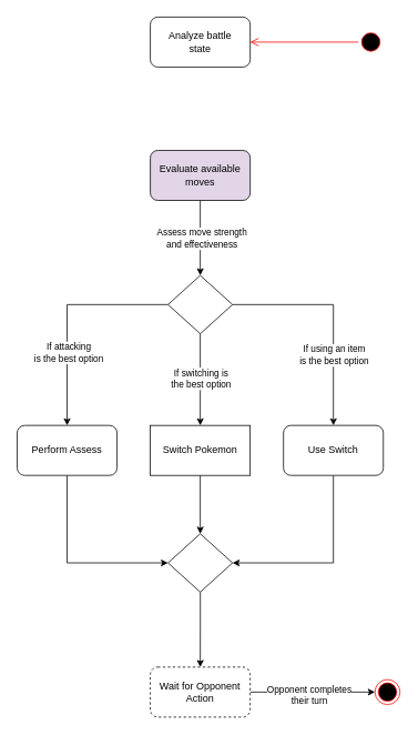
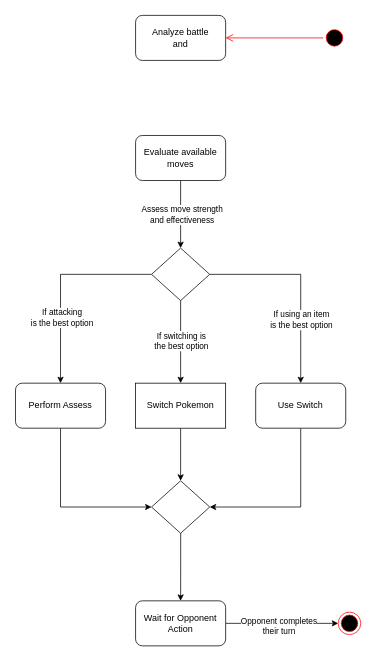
  <mxCell id="0" />
  <mxCell id="1" parent="0" />
  <mxCell id="2" value="" style="ellipse;html=1;shape=startState;fillColor=#000000;strokeColor=#ff0000;" parent="1" vertex="1"><mxGeometry x="430" y="35" width="30" height="30" as="geometry" /></mxCell>
  <mxCell id="3" value="" style="edgeStyle=orthogonalEdgeStyle;html=1;verticalAlign=bottom;endArrow=open;endSize=8;strokeColor=#ff0000;rounded=0;entryX=1;entryY=0.5;entryDx=0;entryDy=0;" parent="1" source="2" edge="1" target="4"><mxGeometry relative="1" as="geometry"><mxPoint x="235" y="20" as="targetPoint" /></mxGeometry></mxCell>
- <mxCell id="4" value="Analyze battle&lt;div&gt;state&lt;/div&gt;" style="rounded=1;whiteSpace=wrap;html=1;" parent="1" vertex="1"><mxGeometry x="180" y="20" width="120" height="60" as="geometry" /></mxCell>
+ <mxCell id="4" value="Analyze battle&lt;div&gt;and&lt;/div&gt;" style="rounded=1;whiteSpace=wrap;html=1;" parent="1" vertex="1"><mxGeometry x="180" y="20" width="120" height="60" as="geometry" /></mxCell>
  <mxCell id="5" style="edgeStyle=orthogonalEdgeStyle;rounded=0;orthogonalLoop=1;jettySize=auto;html=1;entryX=0.5;entryY=0;entryDx=0;entryDy=0;" parent="1" source="7" edge="1"><mxGeometry relative="1" as="geometry"><mxPoint x="240" y="330" as="targetPoint" /></mxGeometry></mxCell>
  <mxCell id="6" value="Assess move strength&lt;div&gt;and effectiveness&lt;/div&gt;" style="edgeLabel;html=1;align=center;verticalAlign=middle;resizable=0;points=[];" parent="5" vertex="1" connectable="0"><mxGeometry x="0.007" y="1" relative="1" as="geometry"><mxPoint as="offset" /></mxGeometry></mxCell>
- <mxCell id="7" value="Evaluate available&lt;div&gt;moves&lt;/div&gt;" style="rounded=1;whiteSpace=wrap;html=1;fillColor=#e1d5e7;" parent="1" vertex="1"><mxGeometry x="180" y="180" width="120" height="60" as="geometry" /></mxCell>
+ <mxCell id="7" value="Evaluate available&lt;div&gt;moves&lt;/div&gt;" style="rounded=1;whiteSpace=wrap;html=1;" parent="1" vertex="1"><mxGeometry x="180" y="180" width="120" height="60" as="geometry" /></mxCell>
  <mxCell id="8" style="edgeStyle=orthogonalEdgeStyle;rounded=0;orthogonalLoop=1;jettySize=auto;html=1;entryX=0.5;entryY=0;entryDx=0;entryDy=0;exitX=0;exitY=0.5;exitDx=0;exitDy=0;" parent="1" source="24" target="15" edge="1"><mxGeometry relative="1" as="geometry"><mxPoint x="172.5" y="370" as="sourcePoint" /></mxGeometry></mxCell>
  <mxCell id="9" value="If attacking&lt;div&gt;is the best option&lt;/div&gt;" style="edgeLabel;html=1;align=center;verticalAlign=middle;resizable=0;points=[];" parent="8" vertex="1" connectable="0"><mxGeometry x="0.341" y="1" relative="1" as="geometry"><mxPoint as="offset" /></mxGeometry></mxCell>
  <mxCell id="10" style="edgeStyle=orthogonalEdgeStyle;rounded=0;orthogonalLoop=1;jettySize=auto;html=1;entryX=0.5;entryY=0;entryDx=0;entryDy=0;exitX=0.5;exitY=1;exitDx=0;exitDy=0;" parent="1" source="24" target="17" edge="1"><mxGeometry relative="1" as="geometry"><mxPoint x="240" y="410" as="sourcePoint" /></mxGeometry></mxCell>
  <mxCell id="11" value="If switching is&lt;br&gt;the best option" style="edgeLabel;html=1;align=center;verticalAlign=middle;resizable=0;points=[];" parent="10" vertex="1" connectable="0"><mxGeometry x="-0.033" y="4" relative="1" as="geometry"><mxPoint x="-4" as="offset" /></mxGeometry></mxCell>
  <mxCell id="12" style="edgeStyle=orthogonalEdgeStyle;rounded=0;orthogonalLoop=1;jettySize=auto;html=1;entryX=0.5;entryY=0;entryDx=0;entryDy=0;exitX=1;exitY=0.5;exitDx=0;exitDy=0;" parent="1" source="24" target="19" edge="1"><mxGeometry relative="1" as="geometry"><mxPoint x="307.5" y="370" as="sourcePoint" /></mxGeometry></mxCell>
  <mxCell id="13" value="If using an item&lt;div&gt;is the best option&lt;/div&gt;" style="edgeLabel;html=1;align=center;verticalAlign=middle;resizable=0;points=[];" parent="12" vertex="1" connectable="0"><mxGeometry x="0.134" y="1" relative="1" as="geometry"><mxPoint x="-1" y="31" as="offset" /></mxGeometry></mxCell>
  <mxCell id="14" style="edgeStyle=orthogonalEdgeStyle;rounded=0;orthogonalLoop=1;jettySize=auto;html=1;entryX=0;entryY=0.5;entryDx=0;entryDy=0;" edge="1" parent="1" source="15" target="26"><mxGeometry relative="1" as="geometry"><Array as="points"><mxPoint x="80" y="675" /></Array></mxGeometry></mxCell>
  <mxCell id="15" value="Perform Assess" style="rounded=1;whiteSpace=wrap;html=1;" parent="1" vertex="1"><mxGeometry x="20" y="510" width="120" height="60" as="geometry" /></mxCell>
  <mxCell id="16" style="edgeStyle=orthogonalEdgeStyle;rounded=0;orthogonalLoop=1;jettySize=auto;html=1;entryX=0.5;entryY=0;entryDx=0;entryDy=0;" edge="1" parent="1" source="17" target="26"><mxGeometry relative="1" as="geometry" /></mxCell>
  <mxCell id="17" value="Switch Pokemon" style="whiteSpace=wrap;html=1;rounded=0;" parent="1" vertex="1"><mxGeometry x="180" y="510" width="120" height="60" as="geometry" /></mxCell>
  <mxCell id="18" style="edgeStyle=orthogonalEdgeStyle;rounded=0;orthogonalLoop=1;jettySize=auto;html=1;entryX=1;entryY=0.5;entryDx=0;entryDy=0;" edge="1" parent="1" source="19" target="26"><mxGeometry relative="1" as="geometry"><Array as="points"><mxPoint x="400" y="675" /></Array></mxGeometry></mxCell>
  <mxCell id="19" value="Use Switch" style="rounded=1;whiteSpace=wrap;html=1;" parent="1" vertex="1"><mxGeometry x="340" y="510" width="120" height="60" as="geometry" /></mxCell>
  <mxCell id="20" style="edgeStyle=orthogonalEdgeStyle;rounded=0;orthogonalLoop=1;jettySize=auto;html=1;entryX=0;entryY=0.5;entryDx=0;entryDy=0;" parent="1" source="22" target="23" edge="1"><mxGeometry relative="1" as="geometry" /></mxCell>
  <mxCell id="21" value="Opponent completes&lt;br&gt;their turn" style="edgeLabel;html=1;align=center;verticalAlign=middle;resizable=0;points=[];" parent="20" vertex="1" connectable="0"><mxGeometry x="-0.193" y="-3" relative="1" as="geometry"><mxPoint x="9" as="offset" /></mxGeometry></mxCell>
- <mxCell id="22" value="Wait for Opponent&lt;div&gt;Action&lt;/div&gt;" style="rounded=1;whiteSpace=wrap;html=1;dashed=1;" parent="1" vertex="1"><mxGeometry x="180" y="800" width="120" height="60" as="geometry" /></mxCell>
+ <mxCell id="22" value="Wait for Opponent&lt;div&gt;Action&lt;/div&gt;" style="rounded=1;whiteSpace=wrap;html=1;" parent="1" vertex="1"><mxGeometry x="180" y="800" width="120" height="60" as="geometry" /></mxCell>
  <mxCell id="23" value="" style="ellipse;html=1;shape=endState;fillColor=#000000;strokeColor=#ff0000;" parent="1" vertex="1"><mxGeometry x="450" y="815" width="30" height="30" as="geometry" /></mxCell>
  <mxCell id="24" value="" style="rhombus;whiteSpace=wrap;html=1;" vertex="1" parent="1"><mxGeometry x="201.25" y="330" width="77.5" height="70" as="geometry" /></mxCell>
  <mxCell id="25" style="edgeStyle=orthogonalEdgeStyle;rounded=0;orthogonalLoop=1;jettySize=auto;html=1;entryX=0.5;entryY=0;entryDx=0;entryDy=0;" edge="1" parent="1" source="26" target="22"><mxGeometry relative="1" as="geometry" /></mxCell>
  <mxCell id="26" value="" style="rhombus;whiteSpace=wrap;html=1;" vertex="1" parent="1"><mxGeometry x="201.25" y="640" width="77.5" height="70" as="geometry" /></mxCell>
